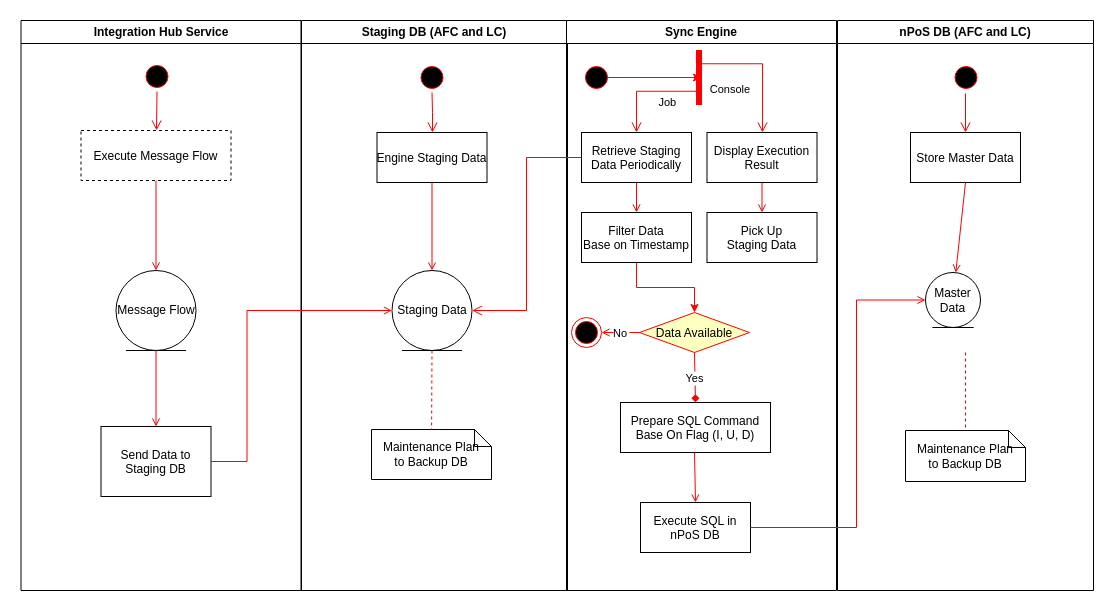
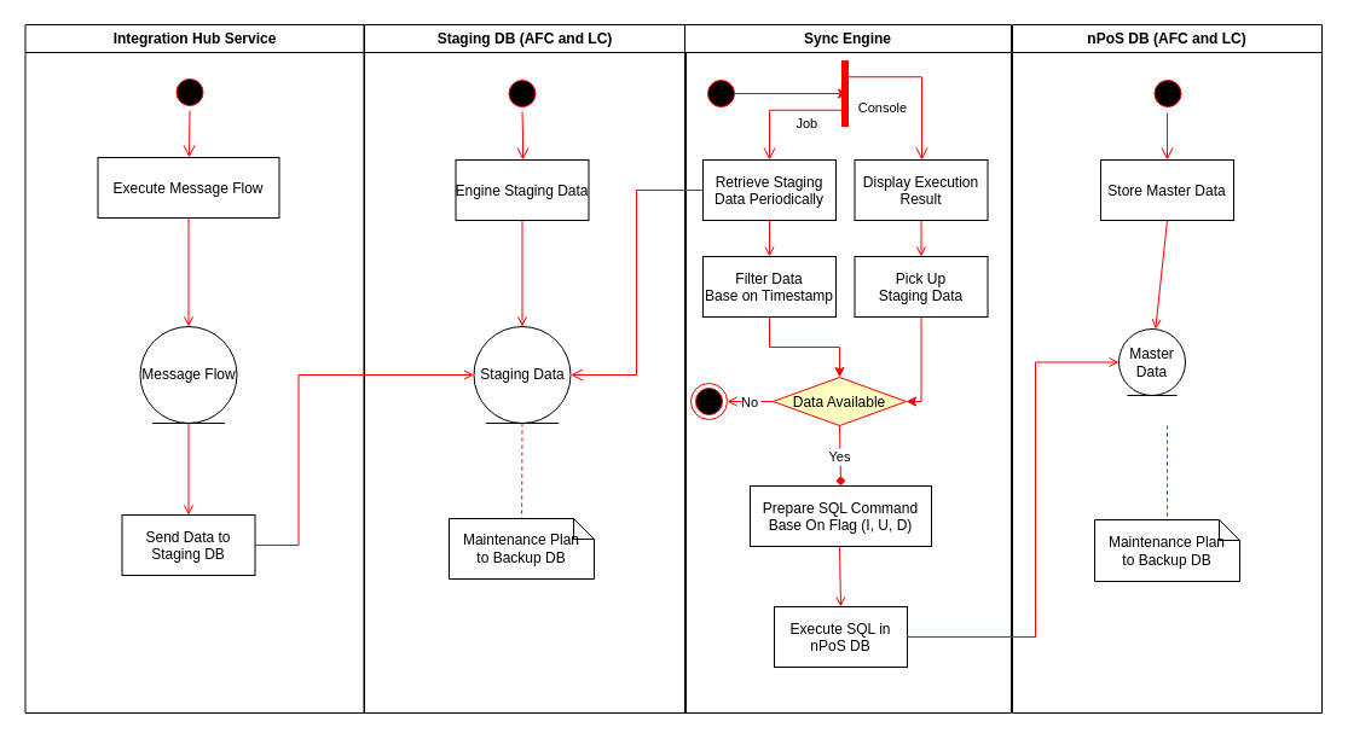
  <mxCell id="0" />
  <mxCell id="1" parent="0" />
  <mxCell id="2" value="Integration Hub Service" style="swimlane;whiteSpace=wrap" parent="1" vertex="1"><mxGeometry x="20.5" y="20" width="280" height="570" as="geometry" /></mxCell>
  <mxCell id="3" value="" style="ellipse;shape=startState;fillColor=#000000;strokeColor=#ff0000;" parent="2" vertex="1"><mxGeometry x="121" y="41" width="30" height="30" as="geometry" /></mxCell>
  <mxCell id="4" value="" style="edgeStyle=elbowEdgeStyle;elbow=horizontal;verticalAlign=bottom;endArrow=open;endSize=8;strokeColor=#FF0000;endFill=1;rounded=0;entryX=0.5;entryY=0;entryDx=0;entryDy=0;" parent="2" source="3" target="5" edge="1"><mxGeometry x="122" y="40" as="geometry"><mxPoint x="137.5" y="110" as="targetPoint" /></mxGeometry></mxCell>
- <mxCell id="5" value="Execute Message Flow" style="dashed=1;" parent="2" vertex="1"><mxGeometry x="60" y="110" width="150" height="50" as="geometry" /></mxCell>
+ <mxCell id="5" value="Execute Message Flow" style="" parent="2" vertex="1"><mxGeometry x="60" y="110" width="150" height="50" as="geometry" /></mxCell>
  <mxCell id="6" value="" style="endArrow=open;strokeColor=#FF0000;endFill=1;rounded=0;entryX=0.5;entryY=0;entryDx=0;entryDy=0;" parent="2" source="5" target="9" edge="1"><mxGeometry relative="1" as="geometry"><mxPoint x="130.5" y="220" as="targetPoint" /></mxGeometry></mxCell>
- <mxCell id="7" value="&#10;Send Data to &#10;Staging DB&#10;" style="verticalAlign=middle;align=center;" parent="2" vertex="1"><mxGeometry x="80" y="406" width="110" height="70" as="geometry" /></mxCell>
+ <mxCell id="7" value="&#10;Send Data to &#10;Staging DB&#10;" style="verticalAlign=middle;align=center;" parent="2" vertex="1"><mxGeometry x="80" y="406" width="110" height="50" as="geometry" /></mxCell>
  <mxCell id="8" value="" style="endArrow=open;strokeColor=#FF0000;endFill=1;rounded=0;exitX=0.5;exitY=1;exitDx=0;exitDy=0;" parent="2" source="9" target="7" edge="1"><mxGeometry relative="1" as="geometry"><mxPoint x="135" y="372" as="sourcePoint" /></mxGeometry></mxCell>
  <mxCell id="9" value="Message Flow" style="ellipse;shape=umlEntity;whiteSpace=wrap;html=1;" vertex="1" parent="2"><mxGeometry x="95" y="250" width="80" height="80" as="geometry" /></mxCell>
  <mxCell id="10" value="Staging DB (AFC and LC)" style="swimlane;whiteSpace=wrap" parent="1" vertex="1"><mxGeometry x="301" y="20" width="266" height="570" as="geometry" /></mxCell>
  <mxCell id="11" value="" style="ellipse;shape=startState;fillColor=#000000;strokeColor=#ff0000;" parent="10" vertex="1"><mxGeometry x="115.5" y="42" width="30" height="30" as="geometry" /></mxCell>
  <mxCell id="12" value="" style="edgeStyle=elbowEdgeStyle;elbow=horizontal;verticalAlign=bottom;endArrow=open;endSize=8;strokeColor=#FF0000;endFill=1;rounded=0" parent="10" source="11" target="13" edge="1"><mxGeometry x="95.5" y="22" as="geometry"><mxPoint x="110.5" y="92" as="targetPoint" /></mxGeometry></mxCell>
  <mxCell id="13" value="Engine Staging Data" style="" parent="10" vertex="1"><mxGeometry x="75.5" y="112" width="110" height="50" as="geometry" /></mxCell>
  <mxCell id="14" value="" style="endArrow=open;strokeColor=#FF0000;endFill=1;rounded=0;entryX=0.5;entryY=0;entryDx=0;entryDy=0;" parent="10" source="13" target="17" edge="1"><mxGeometry relative="1" as="geometry"><mxPoint x="130.5" y="242" as="targetPoint" /></mxGeometry></mxCell>
  <mxCell id="15" value="Maintenance Plan &#10;to Backup DB" style="shape=note;whiteSpace=wrap;size=17" parent="10" vertex="1"><mxGeometry x="70" y="409" width="120" height="50" as="geometry" /></mxCell>
  <mxCell id="16" value="" style="endArrow=none;strokeColor=#FF0000;endFill=0;rounded=0;dashed=1;exitX=0.5;exitY=1;exitDx=0;exitDy=0;" parent="10" source="17" target="15" edge="1"><mxGeometry relative="1" as="geometry"><mxPoint x="142.621" y="377" as="sourcePoint" /></mxGeometry></mxCell>
  <mxCell id="17" value="Staging Data" style="ellipse;shape=umlEntity;whiteSpace=wrap;html=1;align=center;" vertex="1" parent="10"><mxGeometry x="90.5" y="250" width="80" height="80" as="geometry" /></mxCell>
  <mxCell id="18" value="Sync Engine" style="swimlane;whiteSpace=wrap" parent="1" vertex="1"><mxGeometry x="566" y="20" width="270" height="570" as="geometry" /></mxCell>
  <mxCell id="19" value="" style="ellipse;shape=endState;fillColor=#000000;strokeColor=#ff0000" parent="18" vertex="1"><mxGeometry x="5" y="297" width="30" height="30" as="geometry" /></mxCell>
  <mxCell id="20" value="Data Available" style="rhombus;fillColor=#ffffc0;strokeColor=#ff0000;" parent="18" vertex="1"><mxGeometry x="73" y="292" width="110" height="40" as="geometry" /></mxCell>
  <mxCell id="21" value="Retrieve Staging &#10;Data Periodically" style="" parent="18" vertex="1"><mxGeometry x="15" y="112" width="110" height="50" as="geometry" /></mxCell>
  <mxCell id="22" value="" style="edgeStyle=orthogonalEdgeStyle;rounded=0;orthogonalLoop=1;jettySize=auto;html=1;fillColor=#a20025;strokeColor=#FF0000;" edge="1" parent="18" source="23" target="20"><mxGeometry relative="1" as="geometry" /></mxCell>
  <mxCell id="23" value="Filter Data&#10;Base on Timestamp" style="" parent="18" vertex="1"><mxGeometry x="15" y="192" width="110" height="50" as="geometry" /></mxCell>
  <mxCell id="24" value="" style="edgeStyle=none;strokeColor=#FF0000;endArrow=open;endFill=1;rounded=0;entryX=0.5;entryY=0;entryDx=0;entryDy=0;" parent="18" target="23" edge="1"><mxGeometry width="100" height="100" relative="1" as="geometry"><mxPoint x="70" y="162" as="sourcePoint" /><mxPoint x="265.5" y="444.5" as="targetPoint" /></mxGeometry></mxCell>
  <mxCell id="25" value="" style="edgeStyle=orthogonalEdgeStyle;rounded=0;orthogonalLoop=1;jettySize=auto;html=1;strokeColor=#FF0000;entryX=0.536;entryY=0.478;entryDx=0;entryDy=0;entryPerimeter=0;" edge="1" parent="18"><mxGeometry relative="1" as="geometry"><mxPoint x="44.866" y="57" as="sourcePoint" /><mxPoint x="135" y="57" as="targetPoint" /><Array as="points"><mxPoint x="40" y="57" /><mxPoint x="40" y="57" /></Array></mxGeometry></mxCell>
  <mxCell id="26" value="" style="ellipse;shape=startState;fillColor=#000000;strokeColor=#ff0000;" vertex="1" parent="18"><mxGeometry x="15" y="42" width="30" height="30" as="geometry" /></mxCell>
  <mxCell id="27" value="Job" style="edgeStyle=elbowEdgeStyle;elbow=horizontal;verticalAlign=bottom;endArrow=open;endSize=8;strokeColor=#FF0000;endFill=1;rounded=0;exitX=0.75;exitY=0.5;exitDx=0;exitDy=0;exitPerimeter=0;" edge="1" parent="18" source="35"><mxGeometry x="-53.5" y="-86" as="geometry"><mxPoint x="70" y="112" as="targetPoint" /><mxPoint x="130" y="92" as="sourcePoint" /><Array as="points"><mxPoint x="70" y="92" /><mxPoint x="110" y="82" /><mxPoint x="120" y="112" /><mxPoint x="110" y="71" /></Array></mxGeometry></mxCell>
  <mxCell id="28" value="No" style="endArrow=open;strokeColor=#FF0000;endFill=1;rounded=0;entryX=1;entryY=0.5;entryDx=0;entryDy=0;exitX=0;exitY=0.5;exitDx=0;exitDy=0;" edge="1" parent="18" source="20" target="19"><mxGeometry relative="1" as="geometry"><mxPoint x="302" y="604" as="targetPoint" /><mxPoint x="125.704" y="332" as="sourcePoint" /></mxGeometry></mxCell>
  <mxCell id="29" value="Prepare SQL Command&#10;Base On Flag (I, U, D)" style="" vertex="1" parent="18"><mxGeometry x="54" y="382" width="150" height="50" as="geometry" /></mxCell>
  <mxCell id="30" value="Execute SQL in&#10;nPoS DB" style="" vertex="1" parent="18"><mxGeometry x="74" y="482" width="110" height="50" as="geometry" /></mxCell>
  <mxCell id="31" value="" style="edgeStyle=none;strokeColor=#FF0000;endArrow=open;endFill=1;rounded=0;exitX=0.5;exitY=1;exitDx=0;exitDy=0;entryX=0.5;entryY=0;entryDx=0;entryDy=0;" edge="1" parent="18" target="30"><mxGeometry width="100" height="100" relative="1" as="geometry"><mxPoint x="128" y="432" as="sourcePoint" /><mxPoint x="393" y="203" as="targetPoint" /><Array as="points" /></mxGeometry></mxCell>
  <mxCell id="32" value="Yes" style="endArrow=diamond;strokeColor=#FF0000;endFill=1;rounded=0;exitX=0.5;exitY=1;exitDx=0;exitDy=0;entryX=0.5;entryY=0;entryDx=0;entryDy=0;" edge="1" parent="18" source="20" target="29"><mxGeometry relative="1" as="geometry"><mxPoint x="143" y="382" as="targetPoint" /><mxPoint x="153" y="342" as="sourcePoint" /></mxGeometry></mxCell>
  <mxCell id="33" value="Display Execution&#10;Result" style="" vertex="1" parent="18"><mxGeometry x="140.5" y="112" width="110" height="50" as="geometry" /></mxCell>
  <mxCell id="34" value="Console" style="edgeStyle=elbowEdgeStyle;elbow=horizontal;verticalAlign=bottom;endArrow=open;endSize=8;strokeColor=#FF0000;endFill=1;rounded=0;entryX=0.5;entryY=0;entryDx=0;entryDy=0;exitX=0.25;exitY=0.5;exitDx=0;exitDy=0;exitPerimeter=0;" edge="1" parent="18" source="35" target="33"><mxGeometry x="-753.5" y="-204" as="geometry"><mxPoint x="80" y="122" as="targetPoint" /><mxPoint x="149" y="57" as="sourcePoint" /><Array as="points"><mxPoint x="196" y="92" /></Array></mxGeometry></mxCell>
  <mxCell id="35" value="" style="shape=line;html=1;strokeWidth=6;strokeColor=#ff0000;align=center;rotation=90;" vertex="1" parent="18"><mxGeometry x="105" y="1" width="55" height="112" as="geometry" /></mxCell>
  <mxCell id="36" value="Pick Up&#10;Staging Data" style="" vertex="1" parent="18"><mxGeometry x="140.5" y="192" width="110" height="50" as="geometry" /></mxCell>
  <mxCell id="37" value="" style="edgeStyle=none;strokeColor=#FF0000;endArrow=open;endFill=1;rounded=0;entryX=0.5;entryY=0;entryDx=0;entryDy=0;exitX=0.5;exitY=1;exitDx=0;exitDy=0;" edge="1" parent="18" source="33" target="36"><mxGeometry width="100" height="100" relative="1" as="geometry"><mxPoint x="115" y="172" as="sourcePoint" /><mxPoint x="115" y="202" as="targetPoint" /></mxGeometry></mxCell>
+ <mxCell id="38" value="" style="edgeStyle=orthogonalEdgeStyle;rounded=0;orthogonalLoop=1;jettySize=auto;html=1;fillColor=#a20025;strokeColor=#FF0000;exitX=0.5;exitY=1;exitDx=0;exitDy=0;entryX=1;entryY=0.5;entryDx=0;entryDy=0;" edge="1" parent="18" source="36" target="20"><mxGeometry relative="1" as="geometry"><mxPoint x="80" y="252" as="sourcePoint" /><mxPoint x="138" y="302" as="targetPoint" /><Array as="points"><mxPoint x="196" y="312" /></Array></mxGeometry></mxCell>
  <mxCell id="39" value="" style="edgeStyle=elbowEdgeStyle;elbow=horizontal;entryX=0;entryY=0.5;strokeColor=#FF0000;endArrow=open;endFill=1;rounded=0;exitX=1;exitY=0.5;exitDx=0;exitDy=0;entryDx=0;entryDy=0;" parent="1" source="7" target="17" edge="1"><mxGeometry width="100" height="100" relative="1" as="geometry"><mxPoint x="536" y="515" as="sourcePoint" /><mxPoint x="636" y="415" as="targetPoint" /><Array as="points"><mxPoint x="246.5" y="362" /><mxPoint x="671" y="435" /></Array></mxGeometry></mxCell>
  <mxCell id="40" value="" style="edgeStyle=elbowEdgeStyle;elbow=horizontal;verticalAlign=bottom;endArrow=open;endSize=8;strokeColor=#FF0000;endFill=1;rounded=0;entryX=1;entryY=0.5;entryDx=0;entryDy=0;exitX=0;exitY=0.5;exitDx=0;exitDy=0;" parent="1" source="21" target="17" edge="1"><mxGeometry x="750.5" y="233" as="geometry"><mxPoint x="606.5" y="170" as="targetPoint" /><mxPoint x="536" y="157" as="sourcePoint" /><Array as="points" /></mxGeometry></mxCell>
  <mxCell id="41" value="nPoS DB (AFC and LC)" style="swimlane;whiteSpace=wrap" vertex="1" parent="1"><mxGeometry x="837" y="20" width="256" height="570" as="geometry" /></mxCell>
  <mxCell id="42" value="Store Master Data" style="" vertex="1" parent="41"><mxGeometry x="73" y="112" width="110" height="50" as="geometry" /></mxCell>
  <mxCell id="43" value="" style="ellipse;shape=startState;fillColor=#000000;strokeColor=#ff0000;" vertex="1" parent="41"><mxGeometry x="113.5" y="42" width="30" height="30" as="geometry" /></mxCell>
  <mxCell id="44" value="" style="edgeStyle=elbowEdgeStyle;elbow=horizontal;verticalAlign=bottom;endArrow=open;endSize=8;strokeColor=#FF0000;endFill=1;rounded=0;" edge="1" parent="41"><mxGeometry x="-50.5" y="-86" as="geometry"><mxPoint x="128" y="112" as="targetPoint" /><mxPoint x="128" y="73" as="sourcePoint" /></mxGeometry></mxCell>
  <mxCell id="45" value="Master Data" style="ellipse;shape=umlEntity;whiteSpace=wrap;html=1;align=center;" vertex="1" parent="41"><mxGeometry x="88" y="252" width="55" height="55" as="geometry" /></mxCell>
  <mxCell id="46" value="Maintenance Plan &#10;to Backup DB" style="shape=note;whiteSpace=wrap;size=17" vertex="1" parent="41"><mxGeometry x="68" y="410" width="120" height="51" as="geometry" /></mxCell>
  <mxCell id="47" value="" style="endArrow=none;strokeColor=#FF0000;endFill=0;rounded=0;dashed=1;exitX=0.5;exitY=1;exitDx=0;exitDy=0;" edge="1" parent="41" target="46"><mxGeometry relative="1" as="geometry"><mxPoint x="128" y="332" as="sourcePoint" /></mxGeometry></mxCell>
  <mxCell id="48" value="" style="edgeStyle=none;strokeColor=#FF0000;endArrow=open;endFill=1;rounded=0;exitX=0.5;exitY=1;exitDx=0;exitDy=0;" edge="1" parent="41" source="42" target="45"><mxGeometry width="100" height="100" relative="1" as="geometry"><mxPoint x="145.5" y="444.5" as="sourcePoint" /><mxPoint x="265.5" y="444.5" as="targetPoint" /></mxGeometry></mxCell>
  <mxCell id="49" value="" style="edgeStyle=elbowEdgeStyle;elbow=horizontal;strokeColor=#FF0000;endArrow=open;endFill=1;rounded=0;entryX=0;entryY=0.5;exitX=1;exitY=0.5;exitDx=0;exitDy=0;entryDx=0;entryDy=0;" edge="1" parent="1" target="45" source="30"><mxGeometry width="100" height="100" relative="1" as="geometry"><mxPoint x="1419.5" y="609" as="sourcePoint" /><mxPoint x="1116" y="182" as="targetPoint" /><Array as="points"><mxPoint x="856" y="402" /></Array></mxGeometry></mxCell>
